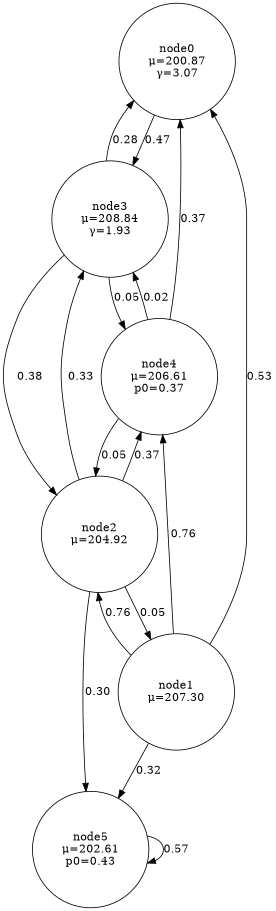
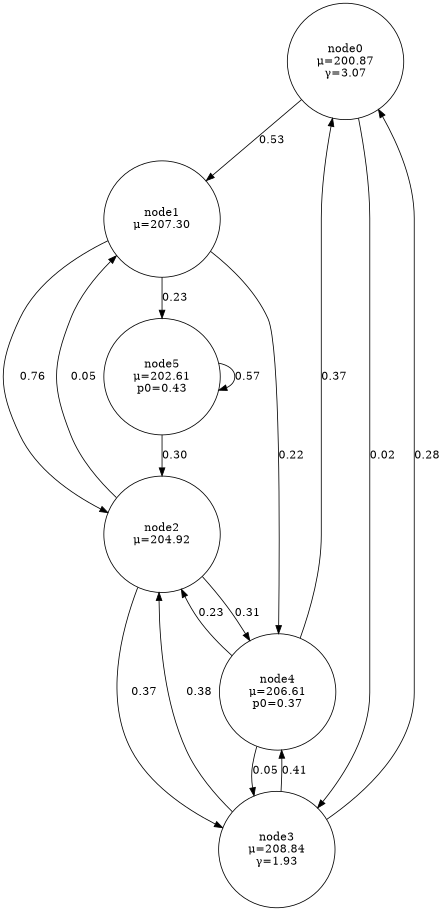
  digraph {
    node [fixedsize=true shape=circle]
    n1 [label="node0\nμ=200.87\nγ=3.07" width=2]
    n2 [label="node1\nμ=207.30" width=2]
    n3 [label="node3\nμ=208.84\nγ=1.93" width=2]
    n4 [label="node2\nμ=204.92" width=2]
    n5 [label="node4\nμ=206.61\np0=0.37" width=2]
    n6 [label="node5\nμ=202.61\np0=0.43" width=2]
-   n2 -> n1 [label=0.53]
-   n1 -> n3 [label=0.47]
+   n1 -> n2 [label=0.53]
+   n1 -> n3 [label=0.02]
    n2 -> n4 [label=0.76]
-   n2 -> n5 [label=0.76]
-   n2 -> n6 [label=0.32]
+   n2 -> n5 [label=0.22]
+   n2 -> n6 [label=0.23]
    n3 -> n1 [label=0.28]
    n3 -> n4 [label=0.38]
-   n3 -> n5 [label=0.05]
+   n3 -> n5 [label=0.41]
    n4 -> n2 [label=0.05]
-   n4 -> n3 [label=0.33]
-   n4 -> n5 [label=0.37]
-   n4 -> n6 [label=0.30]
+   n4 -> n3 [label=0.37]
+   n4 -> n5 [label=0.31]
+   n6 -> n4 [label=0.30]
    n5 -> n1 [label=0.37]
-   n5 -> n3 [label=0.02]
-   n5 -> n4 [label=0.05]
+   n5 -> n3 [label=0.05]
+   n5 -> n4 [label=0.23]
    n6 -> n6 [label=0.57]
  }
